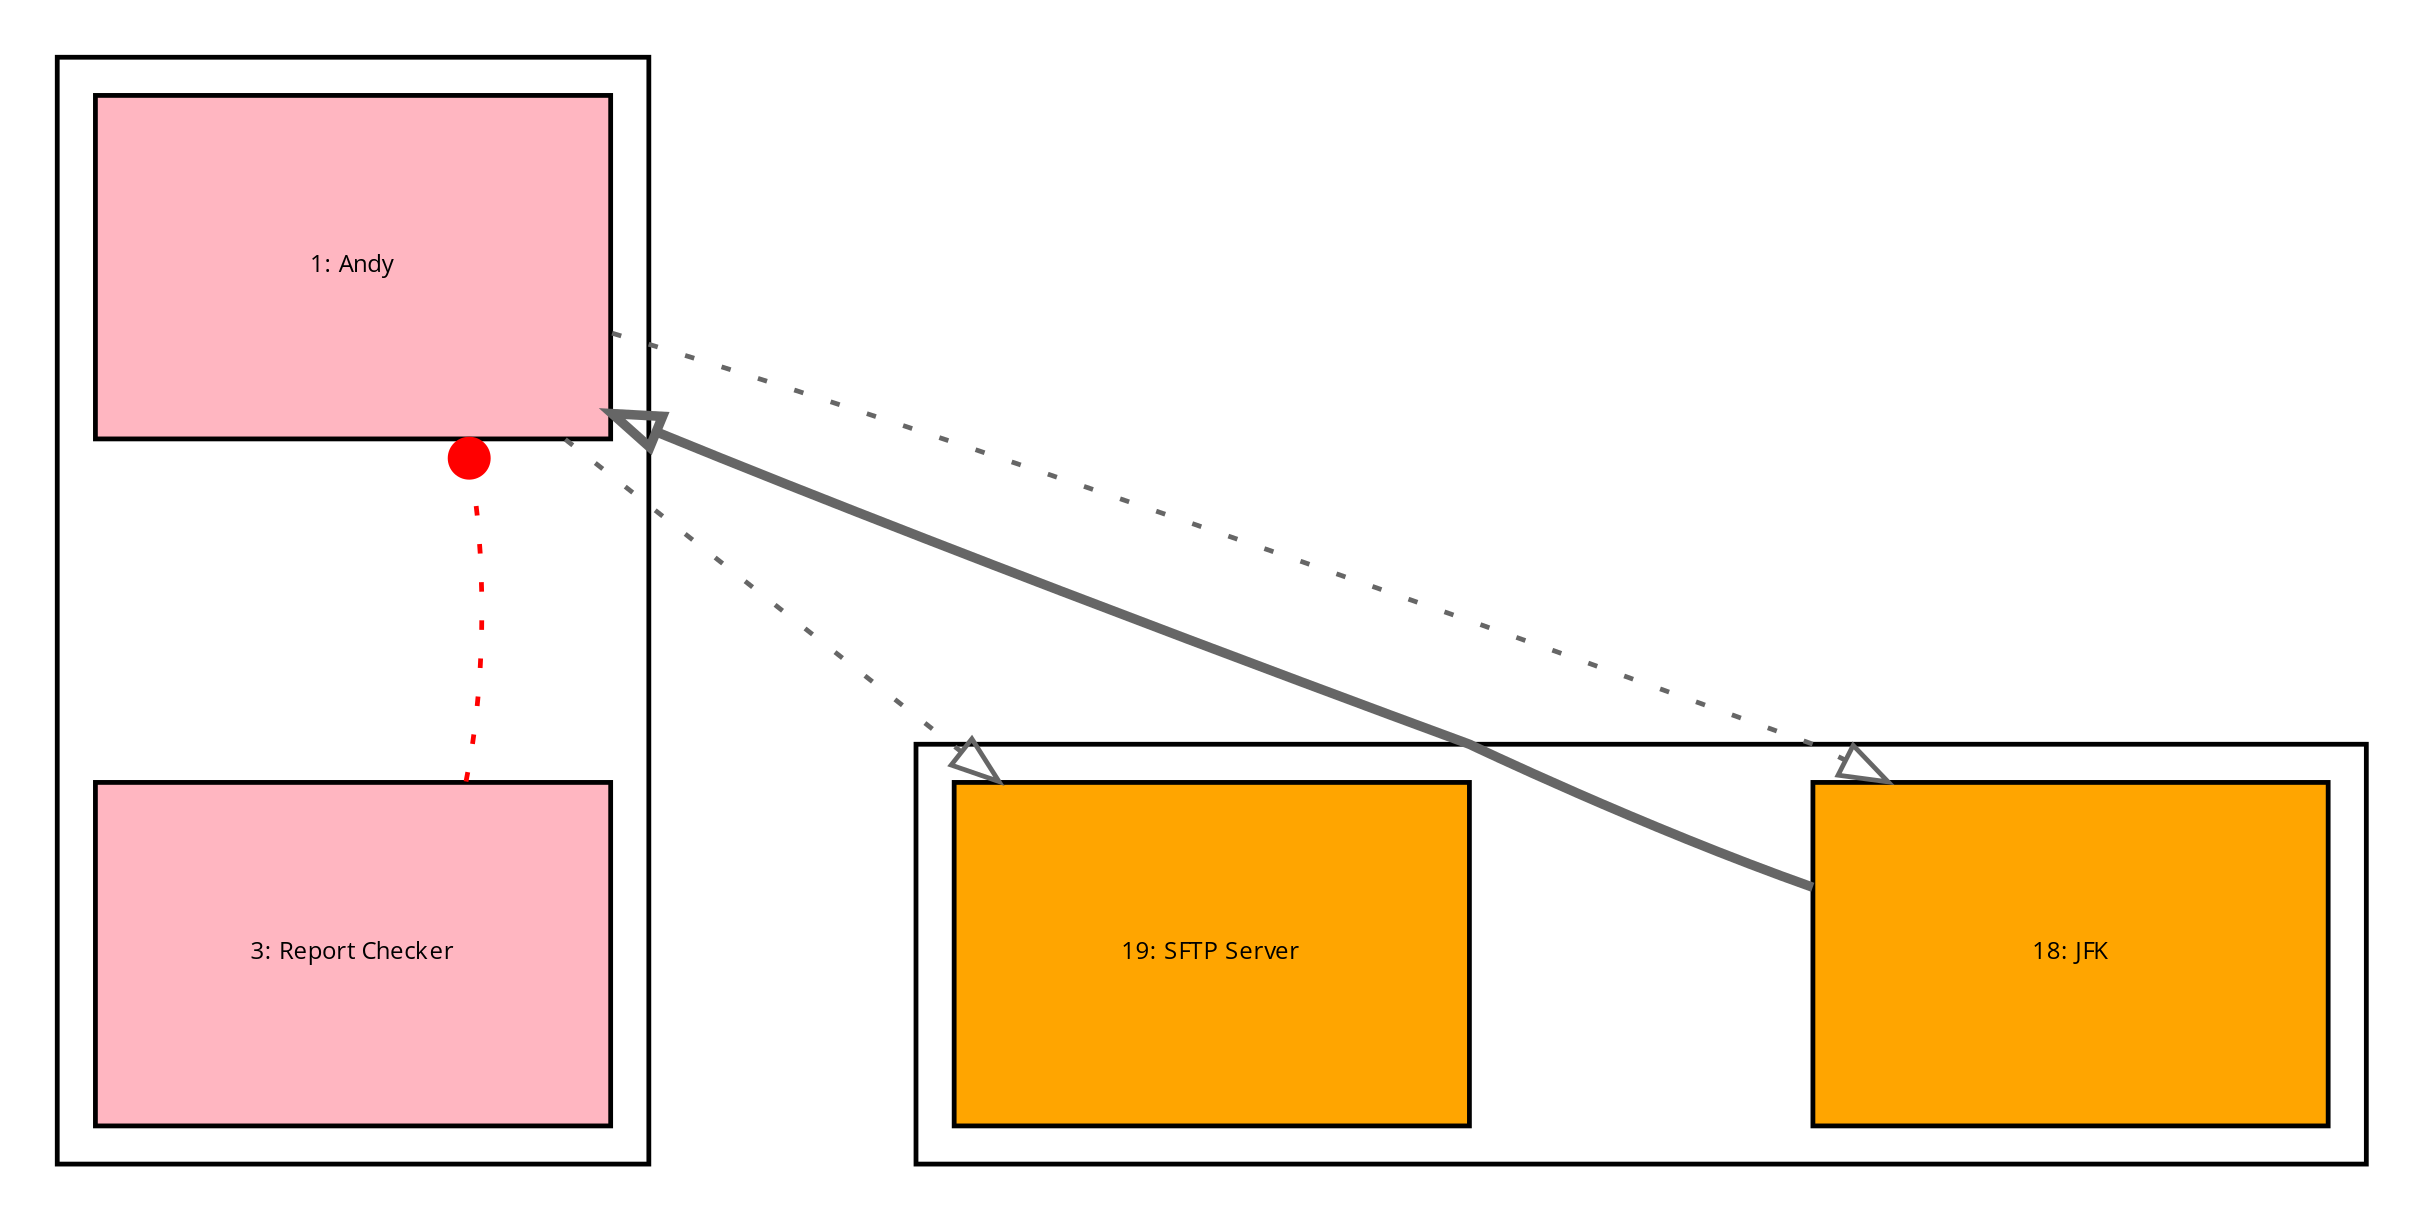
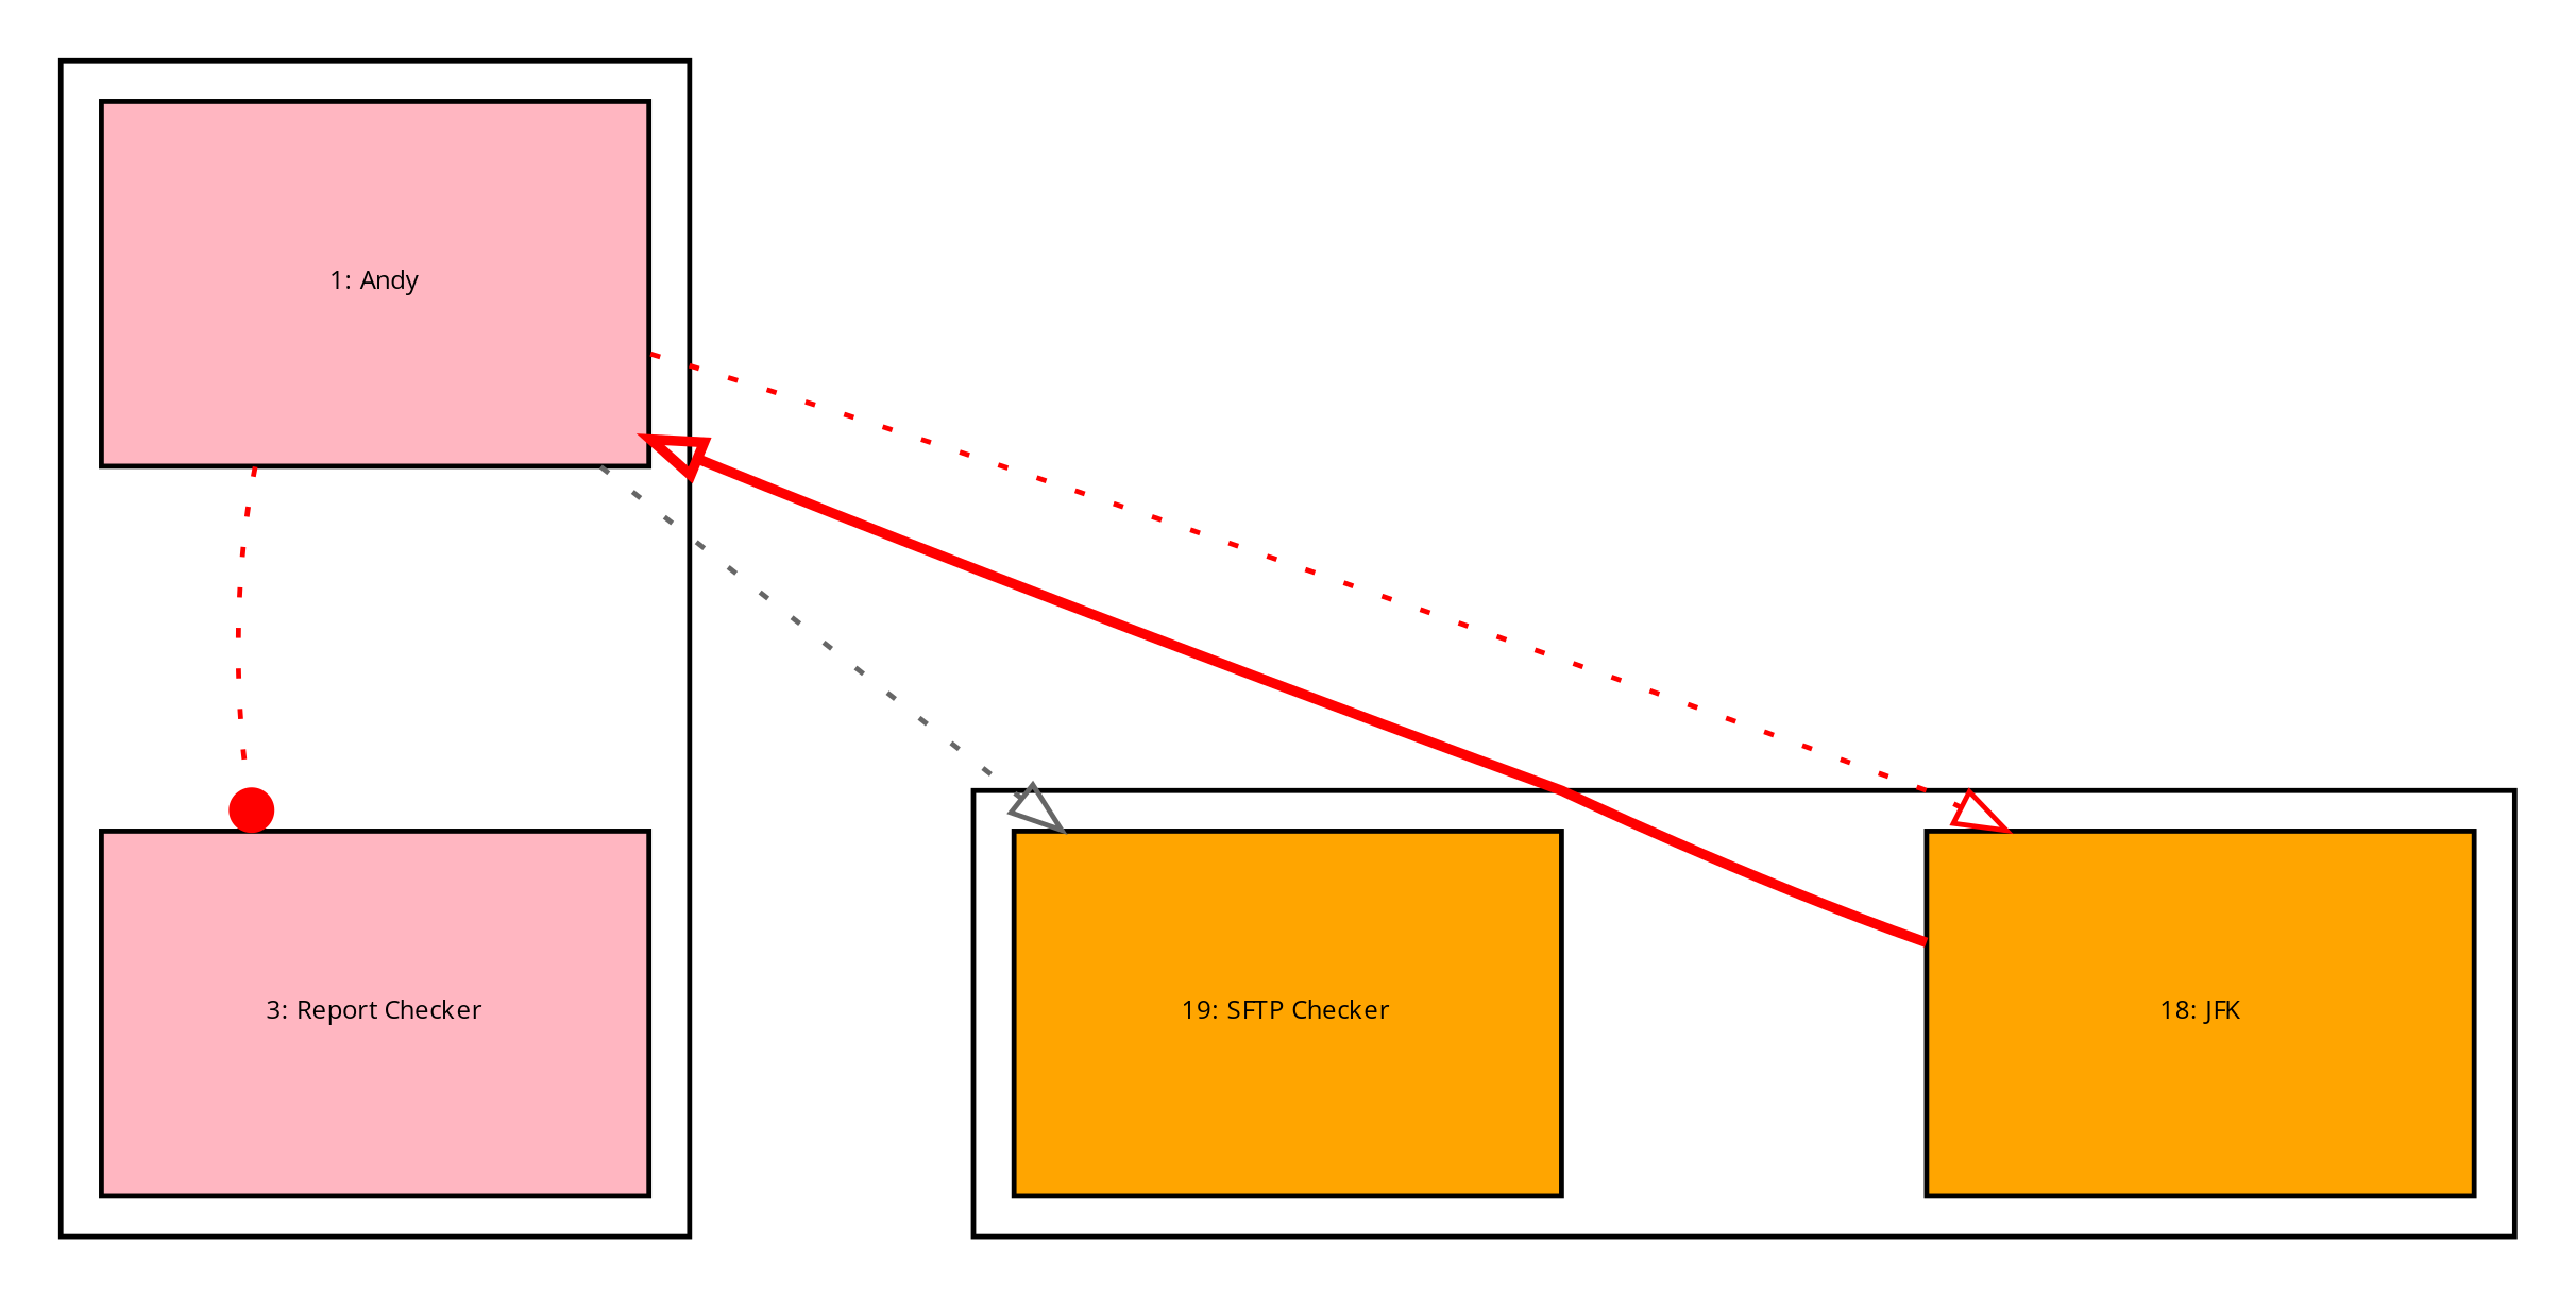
  digraph {
    compound=true
    fontname="Open Sans"
    fontsize=5
    nodesep=1.0
    rankdir=TB
    ranksep=1.0
    splines=polyline
    node [fillcolor=lightpink fixedsize=true fontname="Open Sans" fontsize=5 shape=box style=filled]
    edge [arrowhead=onormal color=red fontname="Open Sans" style=dotted]
    n1 [height=1.000000 label="1: Andy" width=1.500000]
    n2 [height=1.000000 label="3: Report Checker" width=1.500000]
    n3 [fillcolor=orange height=1.000000 label="18: JFK" width=1.500000]
-   n4 [fillcolor=orange height=1.000000 label="19: SFTP Server" width=1.500000]
+   n4 [fillcolor=orange height=1.000000 label="19: SFTP Checker" width=1.500000]
    subgraph cluster_1 {
      n1
      n2
    }
    subgraph cluster_2 {
      n3
      n4
    }
-   n2 -> n1 [arrowhead=dot]
-   n1 -> n3 [color=gray40]
+   n1 -> n2 [arrowhead=dot]
+   n1 -> n3
    n1 -> n4 [color=gray40]
-   n3 -> n1 [color=gray40 style=bold]
+   n3 -> n1 [style=bold]
  }
